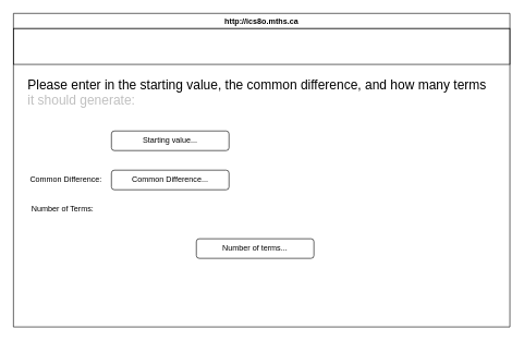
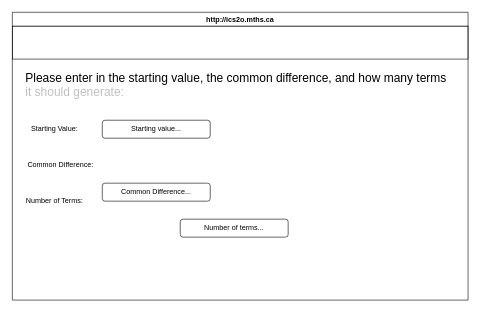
  <mxCell id="0" />
  <mxCell id="1" parent="0" />
  <mxCell id="2" value="" style="whiteSpace=wrap;html=1;" vertex="1" parent="1"><mxGeometry x="20" y="43" width="760" height="55" as="geometry" /></mxCell>
- <mxCell id="3" value="http://ics8o.mths.ca" style="swimlane;whiteSpace=wrap;html=1;" vertex="1" parent="1"><mxGeometry x="20" y="20" width="760" height="480" as="geometry" /></mxCell>
+ <mxCell id="3" value="http://ics2o.mths.ca" style="swimlane;whiteSpace=wrap;html=1;" vertex="1" parent="1"><mxGeometry x="20" y="20" width="760" height="480" as="geometry" /></mxCell>
  <mxCell id="4" value="Please enter in the starting value, the common difference, and how many terms&lt;div&gt;&lt;span style=&quot;background-color: transparent;&quot;&gt;&lt;font style=&quot;color: light-dark(rgb(192, 192, 192), rgb(255, 255, 255));&quot;&gt;it should generate:&lt;/font&gt;&lt;/span&gt;&lt;/div&gt;" style="text;html=1;align=left;verticalAlign=middle;resizable=0;points=[];autosize=1;strokeColor=none;fillColor=none;fontSize=20;fontColor=light-dark(#000000,#FFFFFF);" vertex="1" parent="3"><mxGeometry x="20" y="90" width="730" height="60" as="geometry" /></mxCell>
  <mxCell id="5" value="Starting value..." style="rounded=1;whiteSpace=wrap;html=1;" vertex="1" parent="3"><mxGeometry x="150" y="180" width="180" height="30" as="geometry" /></mxCell>
- <mxCell id="7" value="Common Difference..." style="rounded=1;whiteSpace=wrap;html=1;" vertex="1" parent="3"><mxGeometry x="150" y="240" width="180" height="30" as="geometry" /></mxCell>
+ <mxCell id="6" value="Starting Value:" style="text;html=1;align=center;verticalAlign=middle;resizable=0;points=[];autosize=1;strokeColor=none;fillColor=none;" vertex="1" parent="3"><mxGeometry x="20" y="180" width="100" height="30" as="geometry" /></mxCell>
+ <mxCell id="7" value="Common Difference..." style="rounded=1;whiteSpace=wrap;html=1;" vertex="1" parent="3"><mxGeometry x="150" y="285" width="180" height="30" as="geometry" /></mxCell>
  <mxCell id="8" value="Common Difference:" style="text;html=1;align=center;verticalAlign=middle;resizable=0;points=[];autosize=1;strokeColor=none;fillColor=none;" vertex="1" parent="3"><mxGeometry x="10" y="240" width="140" height="30" as="geometry" /></mxCell>
  <mxCell id="9" value="Number of terms..." style="rounded=1;whiteSpace=wrap;html=1;" vertex="1" parent="3"><mxGeometry x="280" y="345" width="180" height="30" as="geometry" /></mxCell>
- <mxCell id="10" value="Number of Terms:" style="text;html=1;align=center;verticalAlign=middle;resizable=0;points=[];autosize=1;strokeColor=none;fillColor=none;" vertex="1" parent="3"><mxGeometry x="15" y="285" width="120" height="30" as="geometry" /></mxCell>
+ <mxCell id="10" value="Number of Terms:" style="text;html=1;align=center;verticalAlign=middle;resizable=0;points=[];autosize=1;strokeColor=none;fillColor=none;" vertex="1" parent="3"><mxGeometry x="10" y="300" width="120" height="30" as="geometry" /></mxCell>
